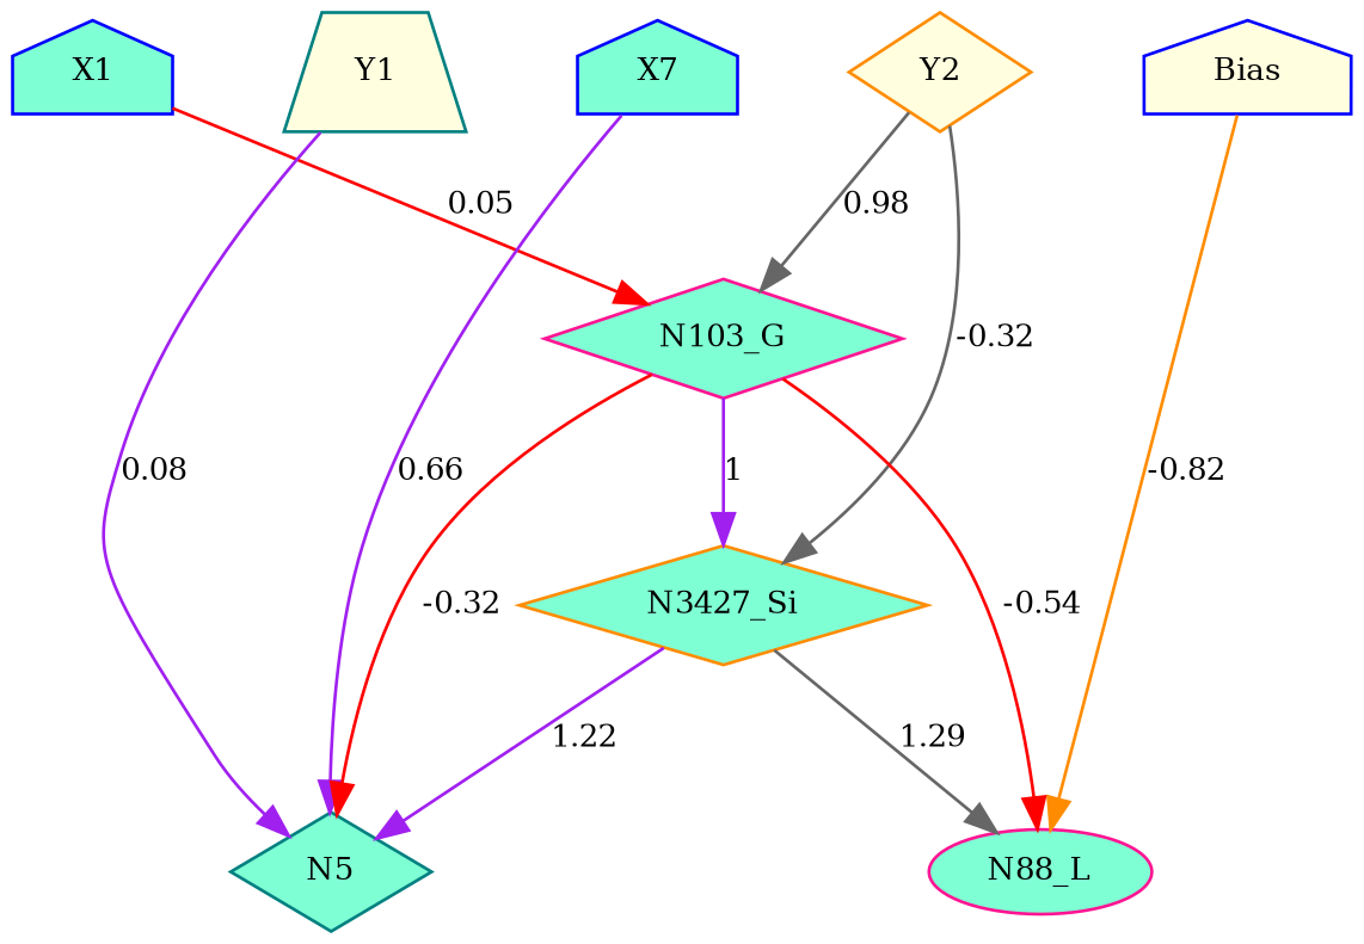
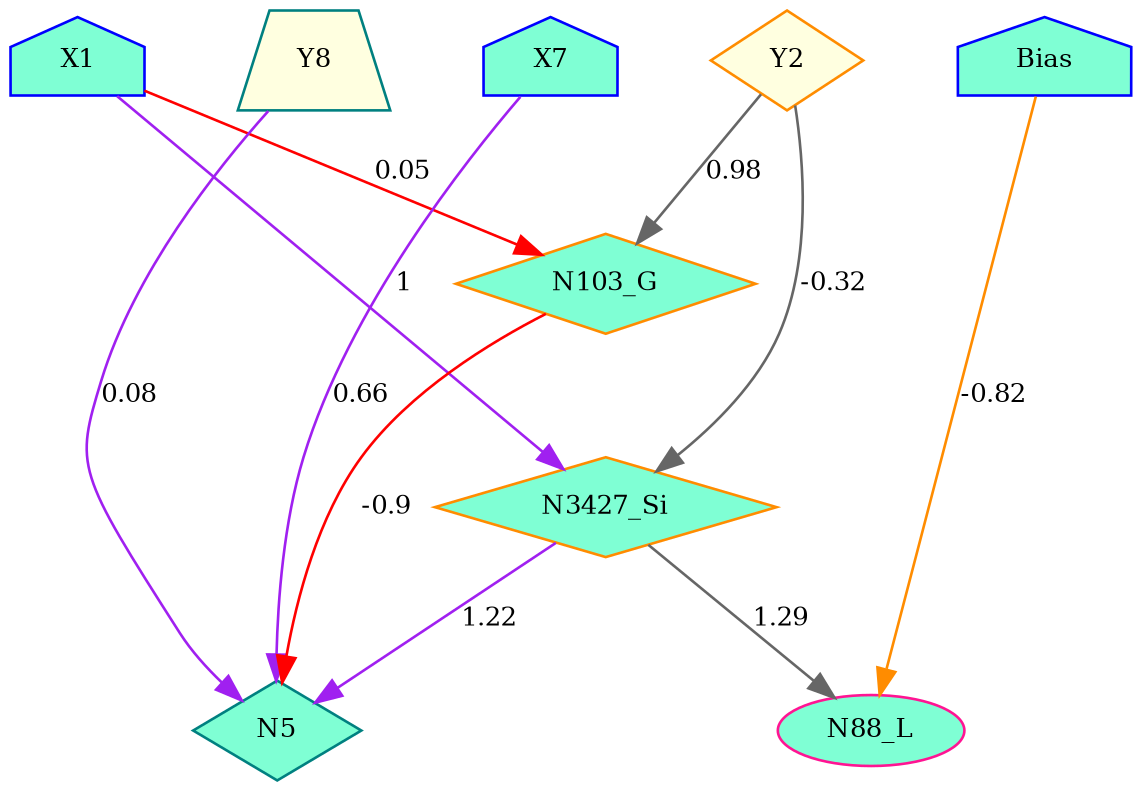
  digraph {
    fontname="DejaVu Serif"
    node [color=blue fillcolor=aquamarine fontname="DejaVu Serif" fontsize=10 shape=diamond style=filled]
    edge [fontname="DejaVu Serif" fontsize=10]
    N5 [color=teal height=0.1 width=0.1]
-   n2 [fillcolor=lightyellow height=0.1 label=Bias shape=house width=0.1]
+   n2 [height=0.1 label=Bias shape=house width=0.1]
    n3 [height=0.1 label=X1 shape=house width=0.1]
-   n4 [color=teal fillcolor=lightyellow height=0.1 label=Y1 shape=trapezium width=0.1]
+   n4 [color=teal fillcolor=lightyellow height=0.1 label=Y8 shape=trapezium width=0.1]
    n5 [height=0.1 label=X7 shape=house width=0.1]
    n6 [color=darkorange fillcolor=lightyellow height=0.1 label=Y2 width=0.1]
    n7 [color=deeppink height=0.1 label=N88_L shape=ellipse width=0.1]
-   n8 [color=deeppink height=0.1 label=N103_G width=0.1]
+   n8 [color=darkorange height=0.1 label=N103_G width=0.1]
    n9 [color=darkorange height=0.1 label=N3427_Si width=0.1]
    subgraph sub_1 {
      rank=same
      N5
    }
    subgraph sub_2 {
      rank=same
      n2
      n3
      n4
      n5
      n6
    }
    n2 -> n7 [arrowType=inv color=darkorange label=-0.82]
    n3 -> n4 [style=invis fontsize=""]
    n3 -> n8 [color=red label=0.05]
-   n8 -> n9 [color=purple label=1]
+   n3 -> n9 [color=purple label=1]
    n4 -> N5 [color=purple label=0.08]
    n4 -> n5 [style=invis fontsize=""]
    n5 -> N5 [color=purple label=0.66]
    n5 -> n6 [style=invis fontsize=""]
    n6 -> n2 [style=invis fontsize=""]
    n6 -> n8 [color=gray40 label=0.98]
    n6 -> n9 [arrowType=inv color=gray40 label=-0.32]
-   n8 -> N5 [arrowType=inv color=red label=-0.32]
-   n8 -> n7 [arrowType=inv color=red label=-0.54]
+   n8 -> N5 [arrowType=inv color=red label=-0.9]
    n9 -> N5 [color=purple label=1.22]
    n9 -> n7 [color=gray40 label=1.29]
  }
